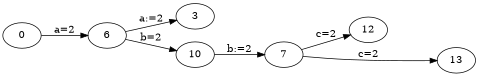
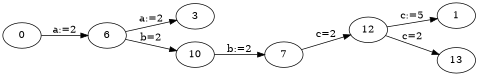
  digraph {
    rankdir=LR
    0
    6
    3
    10
    7
    12
    13
-   0 -> 6 [label="a=2"]
+   1
+   0 -> 6 [label="a:=2"]
    6 -> 3 [label="a:=2"]
    6 -> 10 [label="b=2"]
    10 -> 7 [label="b:=2"]
    7 -> 12 [label="c=2"]
-   7 -> 13 [label="c=2"]
+   12 -> 13 [label="c=2"]
+   12 -> 1 [label="c:=5"]
  }
